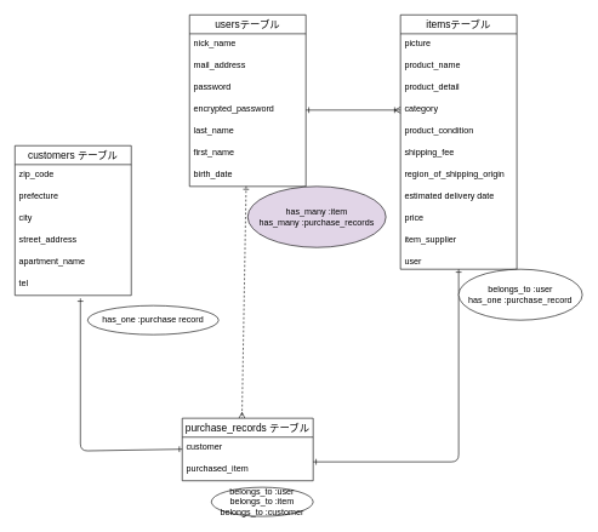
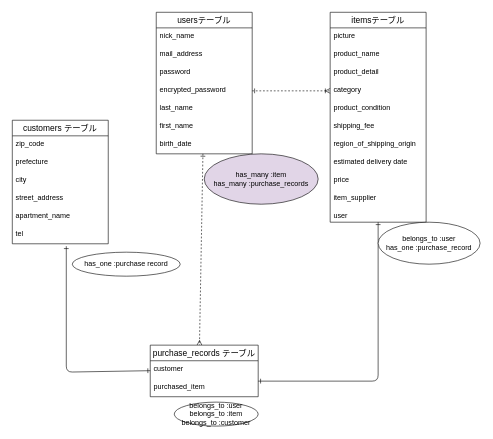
  <mxCell id="0" />
  <mxCell id="1" parent="0" />
  <mxCell id="2" style="edgeStyle=none;html=1;strokeWidth=1;startArrow=ERone;startFill=0;endArrow=ERmany;endFill=0;entryX=0.456;entryY=0;entryDx=0;entryDy=0;entryPerimeter=0;rounded=0;dashed=1;" edge="1" parent="1" source="3" target="30"><mxGeometry relative="1" as="geometry" /></mxCell>
  <mxCell id="3" value="usersテーブル" style="swimlane;fontStyle=0;childLayout=stackLayout;horizontal=1;startSize=26;horizontalStack=0;resizeParent=1;resizeParentMax=0;resizeLast=0;collapsible=1;marginBottom=0;align=center;fontSize=14;rounded=0;" vertex="1" parent="1"><mxGeometry x="260" y="20" width="160" height="236" as="geometry" /></mxCell>
  <mxCell id="4" value="nick_name" style="text;strokeColor=none;fillColor=none;spacingLeft=4;spacingRight=4;overflow=hidden;rotatable=0;points=[[0,0.5],[1,0.5]];portConstraint=eastwest;fontSize=12;rounded=0;" vertex="1" parent="3"><mxGeometry y="26" width="160" height="30" as="geometry" /></mxCell>
  <mxCell id="5" value="mail_address" style="text;strokeColor=none;fillColor=none;spacingLeft=4;spacingRight=4;overflow=hidden;rotatable=0;points=[[0,0.5],[1,0.5]];portConstraint=eastwest;fontSize=12;rounded=0;" vertex="1" parent="3"><mxGeometry y="56" width="160" height="30" as="geometry" /></mxCell>
  <mxCell id="6" value="password" style="text;strokeColor=none;fillColor=none;spacingLeft=4;spacingRight=4;overflow=hidden;rotatable=0;points=[[0,0.5],[1,0.5]];portConstraint=eastwest;fontSize=12;rounded=0;" vertex="1" parent="3"><mxGeometry y="86" width="160" height="30" as="geometry" /></mxCell>
  <mxCell id="7" value="encrypted_password" style="text;strokeColor=none;fillColor=none;spacingLeft=4;spacingRight=4;overflow=hidden;rotatable=0;points=[[0,0.5],[1,0.5]];portConstraint=eastwest;fontSize=12;" vertex="1" parent="3"><mxGeometry y="116" width="160" height="30" as="geometry" /></mxCell>
  <mxCell id="8" value="last_name" style="text;strokeColor=none;fillColor=none;spacingLeft=4;spacingRight=4;overflow=hidden;rotatable=0;points=[[0,0.5],[1,0.5]];portConstraint=eastwest;fontSize=12;" vertex="1" parent="3"><mxGeometry y="146" width="160" height="30" as="geometry" /></mxCell>
  <mxCell id="9" value="first_name" style="text;strokeColor=none;fillColor=none;spacingLeft=4;spacingRight=4;overflow=hidden;rotatable=0;points=[[0,0.5],[1,0.5]];portConstraint=eastwest;fontSize=12;" vertex="1" parent="3"><mxGeometry y="176" width="160" height="30" as="geometry" /></mxCell>
  <mxCell id="10" value="birth_date" style="text;strokeColor=none;fillColor=none;spacingLeft=4;spacingRight=4;overflow=hidden;rotatable=0;points=[[0,0.5],[1,0.5]];portConstraint=eastwest;fontSize=12;" vertex="1" parent="3"><mxGeometry y="206" width="160" height="30" as="geometry" /></mxCell>
  <mxCell id="11" value="itemsテーブル" style="swimlane;fontStyle=0;childLayout=stackLayout;horizontal=1;startSize=26;horizontalStack=0;resizeParent=1;resizeParentMax=0;resizeLast=0;collapsible=1;marginBottom=0;align=center;fontSize=14;rounded=0;" vertex="1" parent="1"><mxGeometry x="550" y="20" width="160" height="350" as="geometry" /></mxCell>
  <mxCell id="12" value="picture" style="text;strokeColor=none;fillColor=none;spacingLeft=4;spacingRight=4;overflow=hidden;rotatable=0;points=[[0,0.5],[1,0.5]];portConstraint=eastwest;fontSize=12;" vertex="1" parent="11"><mxGeometry y="26" width="160" height="30" as="geometry" /></mxCell>
  <mxCell id="13" value="product_name" style="text;strokeColor=none;fillColor=none;spacingLeft=4;spacingRight=4;overflow=hidden;rotatable=0;points=[[0,0.5],[1,0.5]];portConstraint=eastwest;fontSize=12;rounded=0;" vertex="1" parent="11"><mxGeometry y="56" width="160" height="30" as="geometry" /></mxCell>
  <mxCell id="14" value="product_detail" style="text;strokeColor=none;fillColor=none;spacingLeft=4;spacingRight=4;overflow=hidden;rotatable=0;points=[[0,0.5],[1,0.5]];portConstraint=eastwest;fontSize=12;" vertex="1" parent="11"><mxGeometry y="86" width="160" height="30" as="geometry" /></mxCell>
  <mxCell id="15" value="category" style="text;strokeColor=none;fillColor=none;spacingLeft=4;spacingRight=4;overflow=hidden;rotatable=0;points=[[0,0.5],[1,0.5]];portConstraint=eastwest;fontSize=12;rounded=0;" vertex="1" parent="11"><mxGeometry y="116" width="160" height="30" as="geometry" /></mxCell>
  <mxCell id="16" value="product_condition" style="text;strokeColor=none;fillColor=none;spacingLeft=4;spacingRight=4;overflow=hidden;rotatable=0;points=[[0,0.5],[1,0.5]];portConstraint=eastwest;fontSize=12;" vertex="1" parent="11"><mxGeometry y="146" width="160" height="30" as="geometry" /></mxCell>
  <mxCell id="17" value="shipping_fee" style="text;strokeColor=none;fillColor=none;spacingLeft=4;spacingRight=4;overflow=hidden;rotatable=0;points=[[0,0.5],[1,0.5]];portConstraint=eastwest;fontSize=12;" vertex="1" parent="11"><mxGeometry y="176" width="160" height="30" as="geometry" /></mxCell>
  <mxCell id="18" value="region_of_shipping_origin" style="text;strokeColor=none;fillColor=none;spacingLeft=4;spacingRight=4;overflow=hidden;rotatable=0;points=[[0,0.5],[1,0.5]];portConstraint=eastwest;fontSize=12;" vertex="1" parent="11"><mxGeometry y="206" width="160" height="30" as="geometry" /></mxCell>
  <mxCell id="19" value="estimated delivery date" style="text;strokeColor=none;fillColor=none;spacingLeft=4;spacingRight=4;overflow=hidden;rotatable=0;points=[[0,0.5],[1,0.5]];portConstraint=eastwest;fontSize=12;" vertex="1" parent="11"><mxGeometry y="236" width="160" height="30" as="geometry" /></mxCell>
  <mxCell id="20" value="price" style="text;strokeColor=none;fillColor=none;spacingLeft=4;spacingRight=4;overflow=hidden;rotatable=0;points=[[0,0.5],[1,0.5]];portConstraint=eastwest;fontSize=12;rounded=0;" vertex="1" parent="11"><mxGeometry y="266" width="160" height="30" as="geometry" /></mxCell>
  <mxCell id="21" value="item_supplier" style="text;strokeColor=none;fillColor=none;spacingLeft=4;spacingRight=4;overflow=hidden;rotatable=0;points=[[0,0.5],[1,0.5]];portConstraint=eastwest;fontSize=12;rounded=0;" vertex="1" parent="11"><mxGeometry y="296" width="160" height="30" as="geometry" /></mxCell>
  <mxCell id="22" value="user" style="text;strokeColor=none;fillColor=none;spacingLeft=4;spacingRight=4;overflow=hidden;rotatable=0;points=[[0,0.5],[1,0.5]];portConstraint=eastwest;fontSize=12;rounded=0;" vertex="1" parent="11"><mxGeometry y="326" width="160" height="24" as="geometry" /></mxCell>
  <mxCell id="23" value="customers テーブル" style="swimlane;fontStyle=0;childLayout=stackLayout;horizontal=1;startSize=26;horizontalStack=0;resizeParent=1;resizeParentMax=0;resizeLast=0;collapsible=1;marginBottom=0;align=center;fontSize=14;rounded=0;" vertex="1" parent="1"><mxGeometry x="20" y="200" width="160" height="206" as="geometry" /></mxCell>
  <mxCell id="24" value="zip_code" style="text;strokeColor=none;fillColor=none;spacingLeft=4;spacingRight=4;overflow=hidden;rotatable=0;points=[[0,0.5],[1,0.5]];portConstraint=eastwest;fontSize=12;rounded=0;" vertex="1" parent="23"><mxGeometry y="26" width="160" height="30" as="geometry" /></mxCell>
  <mxCell id="25" value="prefecture" style="text;strokeColor=none;fillColor=none;spacingLeft=4;spacingRight=4;overflow=hidden;rotatable=0;points=[[0,0.5],[1,0.5]];portConstraint=eastwest;fontSize=12;rounded=0;" vertex="1" parent="23"><mxGeometry y="56" width="160" height="30" as="geometry" /></mxCell>
  <mxCell id="26" value="city" style="text;strokeColor=none;fillColor=none;spacingLeft=4;spacingRight=4;overflow=hidden;rotatable=0;points=[[0,0.5],[1,0.5]];portConstraint=eastwest;fontSize=12;rounded=0;" vertex="1" parent="23"><mxGeometry y="86" width="160" height="30" as="geometry" /></mxCell>
  <mxCell id="27" value="street_address" style="text;strokeColor=none;fillColor=none;spacingLeft=4;spacingRight=4;overflow=hidden;rotatable=0;points=[[0,0.5],[1,0.5]];portConstraint=eastwest;fontSize=12;rounded=0;" vertex="1" parent="23"><mxGeometry y="116" width="160" height="30" as="geometry" /></mxCell>
  <mxCell id="28" value="apartment_name" style="text;strokeColor=none;fillColor=none;spacingLeft=4;spacingRight=4;overflow=hidden;rotatable=0;points=[[0,0.5],[1,0.5]];portConstraint=eastwest;fontSize=12;" vertex="1" parent="23"><mxGeometry y="146" width="160" height="30" as="geometry" /></mxCell>
  <mxCell id="29" value="tel" style="text;strokeColor=none;fillColor=none;spacingLeft=4;spacingRight=4;overflow=hidden;rotatable=0;points=[[0,0.5],[1,0.5]];portConstraint=eastwest;fontSize=12;rounded=0;" vertex="1" parent="23"><mxGeometry y="176" width="160" height="30" as="geometry" /></mxCell>
  <mxCell id="30" value="purchase_records テーブル" style="swimlane;fontStyle=0;childLayout=stackLayout;horizontal=1;startSize=26;horizontalStack=0;resizeParent=1;resizeParentMax=0;resizeLast=0;collapsible=1;marginBottom=0;align=center;fontSize=14;strokeColor=default;rounded=0;" vertex="1" parent="1"><mxGeometry x="250" y="575" width="180" height="86" as="geometry" /></mxCell>
  <mxCell id="31" value="customer" style="text;strokeColor=none;fillColor=none;spacingLeft=4;spacingRight=4;overflow=hidden;rotatable=0;points=[[0,0.5],[1,0.5]];portConstraint=eastwest;fontSize=12;rounded=0;" vertex="1" parent="30"><mxGeometry y="26" width="180" height="30" as="geometry" /></mxCell>
  <mxCell id="32" value="purchased_item" style="text;strokeColor=none;fillColor=none;spacingLeft=4;spacingRight=4;overflow=hidden;rotatable=0;points=[[0,0.5],[1,0.5]];portConstraint=eastwest;fontSize=12;rounded=0;" vertex="1" parent="30"><mxGeometry y="56" width="180" height="30" as="geometry" /></mxCell>
- <mxCell id="33" style="edgeStyle=none;html=1;entryX=0;entryY=0.5;entryDx=0;entryDy=0;strokeWidth=1;startArrow=ERone;startFill=0;endArrow=ERoneToMany;endFill=0;rounded=0;exitX=1;exitY=0.5;exitDx=0;exitDy=0;" edge="1" parent="1" source="7" target="15"><mxGeometry relative="1" as="geometry"><mxPoint x="550" y="61" as="targetPoint" /></mxGeometry></mxCell>
+ <mxCell id="33" style="edgeStyle=none;html=1;entryX=0;entryY=0.5;entryDx=0;entryDy=0;strokeWidth=1;startArrow=ERone;startFill=0;endArrow=ERoneToMany;endFill=0;rounded=0;exitX=1;exitY=0.5;exitDx=0;exitDy=0;dashed=1;" edge="1" parent="1" source="7" target="15"><mxGeometry relative="1" as="geometry"><mxPoint x="550" y="61" as="targetPoint" /></mxGeometry></mxCell>
  <mxCell id="34" value="has_many :item&lt;br&gt;has_many :purchase_records" style="ellipse;whiteSpace=wrap;html=1;align=center;strokeColor=default;fillColor=#e1d5e7;" vertex="1" parent="1"><mxGeometry x="340" y="256" width="190" height="84" as="geometry" /></mxCell>
  <mxCell id="35" style="edgeStyle=none;html=1;strokeWidth=1;startArrow=ERone;startFill=0;endArrow=ERone;endFill=0;" edge="1" parent="1"><mxGeometry relative="1" as="geometry"><mxPoint x="630" y="370" as="sourcePoint" /><mxPoint x="430" y="635" as="targetPoint" /><Array as="points"><mxPoint x="630" y="635" /></Array></mxGeometry></mxCell>
  <mxCell id="36" style="edgeStyle=none;html=1;strokeWidth=1;startArrow=ERone;startFill=0;endArrow=ERone;endFill=0;" edge="1" parent="1" source="31"><mxGeometry relative="1" as="geometry"><mxPoint x="110" y="410" as="targetPoint" /><Array as="points"><mxPoint x="110" y="620" /></Array></mxGeometry></mxCell>
  <mxCell id="37" value="belongs_to :user&lt;br style=&quot;border-color: var(--border-color);&quot;&gt;has_one :purchase_record" style="ellipse;whiteSpace=wrap;html=1;align=center;strokeColor=default;" vertex="1" parent="1"><mxGeometry x="630" y="370" width="170" height="70" as="geometry" /></mxCell>
  <mxCell id="38" value="belongs_to :user&lt;br&gt;belongs_to :item&lt;br&gt;belongs_to :customer" style="ellipse;whiteSpace=wrap;html=1;align=center;strokeColor=default;" vertex="1" parent="1"><mxGeometry x="290" y="670" width="140" height="40" as="geometry" /></mxCell>
  <mxCell id="39" value="has_one :purchase record" style="ellipse;whiteSpace=wrap;html=1;align=center;strokeColor=default;" vertex="1" parent="1"><mxGeometry x="120" y="420" width="180" height="40" as="geometry" /></mxCell>
